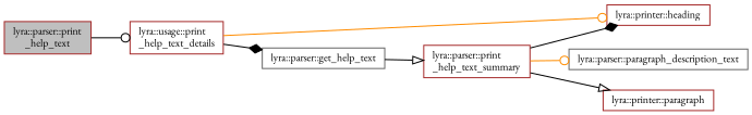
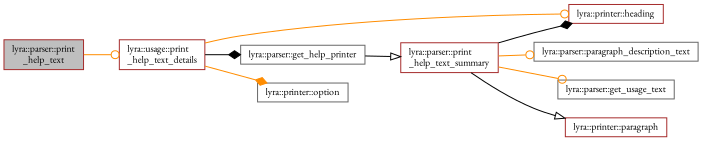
  digraph {
    fontname="EB Garamond"
    rankdir=LR
    node [color=brown fillcolor=white fontname="EB Garamond" fontsize=10 shape=record style=filled]
    edge [arrowhead=odot color=darkorange fontname="EB Garamond" fontsize=10 labelfontname=Helvetica labelfontsize=10 style=solid]
    n1 [fillcolor=grey75 fontcolor=black height=0.2 label="lyra::parser::print\l_help_text" width=0.4]
    n2 [height=0.2 label="lyra::usage::print\l_help_text_details" width=0.4]
-   n3 [color=gray40 height=0.2 label="lyra::parser::get_help_text" width=0.4]
+   n3 [color=gray40 height=0.2 label="lyra::parser::get_help_printer" width=0.4]
    n4 [height=0.2 label="lyra::printer::heading" width=0.4]
+   n5 [color=gray40 height=0.2 label="lyra::printer::option" width=0.4]
    n6 [height=0.2 label="lyra::parser::print\l_help_text_summary" width=0.4]
    n7 [color=gray40 height=0.2 label="lyra::parser::paragraph_description_text" width=0.4]
+   n8 [color=gray40 height=0.2 label="lyra::parser::get_usage_text" width=0.4]
    n9 [height=0.2 label="lyra::printer::paragraph" width=0.4]
-   n1 -> n2 [color=black]
+   n1 -> n2
    n2 -> n3 [arrowhead=diamond color=black]
    n2 -> n4
+   n2 -> n5 [arrowhead=diamond]
    n3 -> n6 [arrowhead=onormal color=black]
    n6 -> n4 [arrowhead=diamond color=black]
    n6 -> n7
+   n6 -> n8
    n6 -> n9 [arrowhead=onormal color=black]
  }
